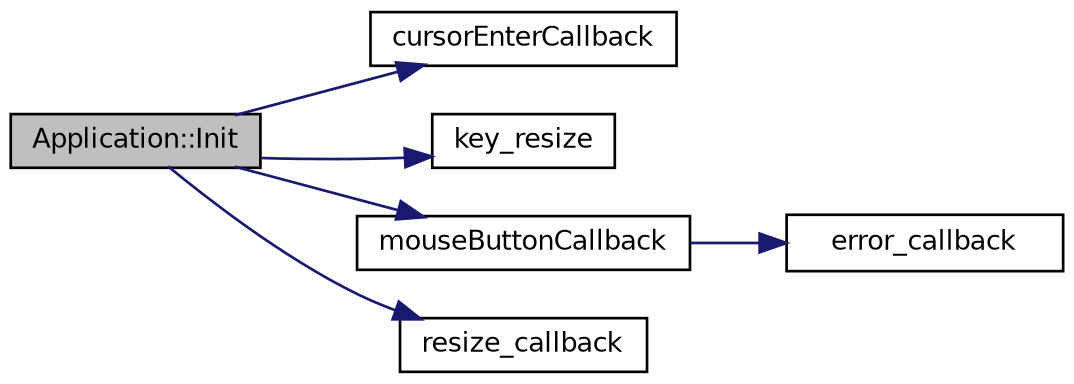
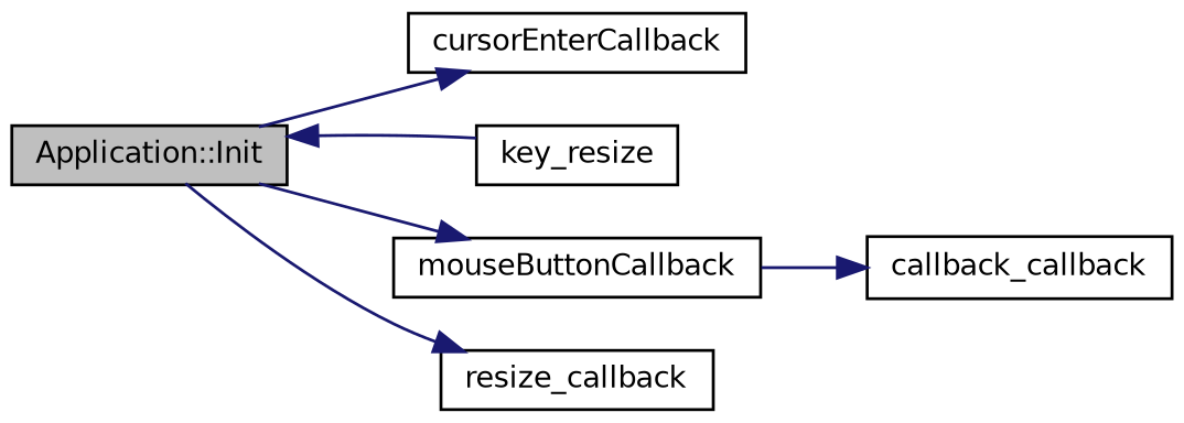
  digraph {
    rankdir=LR
    node [color=black fontname=Helvetica fontsize=10 shape=record]
    edge [color=midnightblue fontname=Helvetica fontsize=10 labelfontname=Helvetica labelfontsize=10 style=solid]
    n1 [fillcolor=grey75 fontcolor=black height=0.2 label="Application::Init" style=filled width=0.4]
    n2 [height=0.2 label=cursorEnterCallback width=0.4]
    n3 [height=0.2 label=key_resize width=0.4]
    n4 [height=0.2 label=mouseButtonCallback width=0.4]
    n5 [height=0.2 label=resize_callback width=0.4]
-   n6 [height=0.2 label=error_callback width=0.4]
+   n6 [height=0.2 label=callback_callback width=0.4]
    n1 -> n2
-   n1 -> n3
+   n3 -> n1
    n1 -> n4
    n1 -> n5
    n4 -> n6
  }
